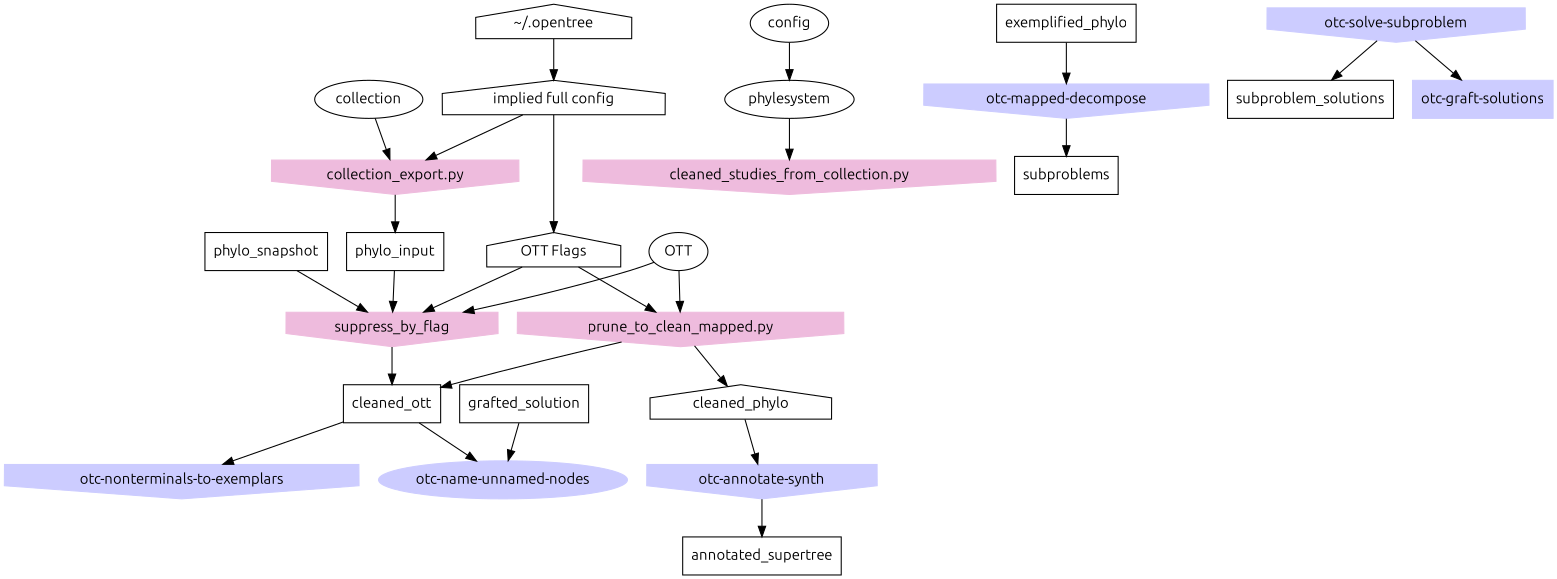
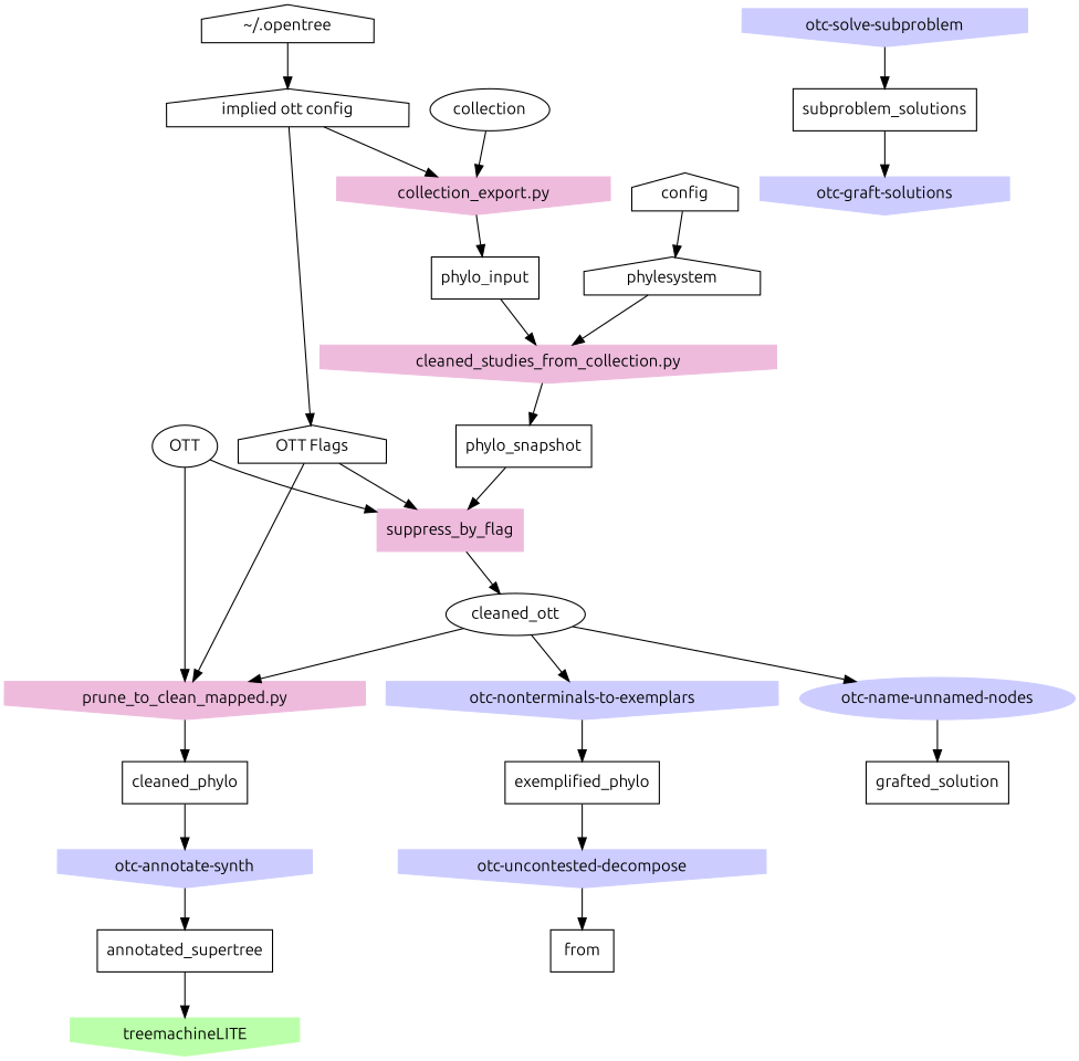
  digraph {
    fontname=Ubuntu
    node [fontname=Ubuntu shape=invhouse]
    edge [fontname=Ubuntu]
    n1 [label="~/.opentree" shape=house]
-   n2 [label="implied full config" shape=house]
+   n2 [label="implied ott config" shape=house]
    n3 [label="OTT Flags" shape=house]
    n4 [color="#EEBBDD" label="collection_export.py" style=filled]
-   n5 [label=config shape=ellipse]
-   n6 [label=phylesystem shape=oval]
-   n7 [color="#EEBBDD" label=suppress_by_flag style=filled]
+   n5 [label=config shape=house]
+   n6 [label=phylesystem shape=house]
+   n7 [color="#EEBBDD" label=suppress_by_flag shape=box style=filled]
    n8 [color="#EEBBDD" label="prune_to_clean_mapped.py" style=filled]
    n9 [label=phylo_input shape=box]
-   n10 [label=cleaned_ott shape=box]
-   n11 [label=cleaned_phylo shape=house]
+   n10 [label=cleaned_ott shape=ellipse]
+   n11 [label=cleaned_phylo shape=box]
    n12 [label=OTT shape=oval]
    n13 [color="#EEBBDD" label="cleaned_studies_from_collection.py" style=filled]
    n14 [label=phylo_snapshot shape=box]
    n15 [label=collection shape=oval]
    n16 [color="#CCCCFF" label="otc-nonterminals-to-exemplars" style=filled]
    n17 [color="#CCCCFF" label="otc-name-unnamed-nodes" shape=ellipse style=filled]
    n18 [label=exemplified_phylo shape=box]
    n19 [color="#CCCCFF" label="otc-annotate-synth" style=filled]
    n20 [label=annotated_supertree shape=box]
-   n21 [color="#CCCCFF" label="otc-mapped-decompose" style=filled]
-   n22 [label=subproblems shape=box]
+   n21 [color="#CCCCFF" label="otc-uncontested-decompose" style=filled]
+   n22 [label=from shape=box]
    n23 [color="#CCCCFF" label="otc-solve-subproblem" style=filled]
    n24 [label=subproblem_solutions shape=box]
-   n25 [color="#CCCCFF" label="otc-graft-solutions" shape=box style=filled]
+   n25 [color="#CCCCFF" label="otc-graft-solutions" style=filled]
    n26 [label=grafted_solution shape=box]
+   n27 [color="#BBFFAA" label=treemachineLITE style=filled]
    n1 -> n2
    n2 -> n3
    n2 -> n4
    n3 -> n7
    n3 -> n8
    n4 -> n9
    n5 -> n6
    n6 -> n13
    n7 -> n10
    n8 -> n11
-   n9 -> n7
-   n8 -> n10
+   n9 -> n13
+   n10 -> n8
    n10 -> n16
    n10 -> n17
    n11 -> n19
    n12 -> n7
    n12 -> n8
+   n13 -> n14
    n14 -> n7
    n15 -> n4
+   n16 -> n18
    n18 -> n21
    n19 -> n20
+   n20 -> n27
    n21 -> n22
    n23 -> n24
-   n23 -> n25
-   n26 -> n17
+   n24 -> n25
+   n17 -> n26
  }
